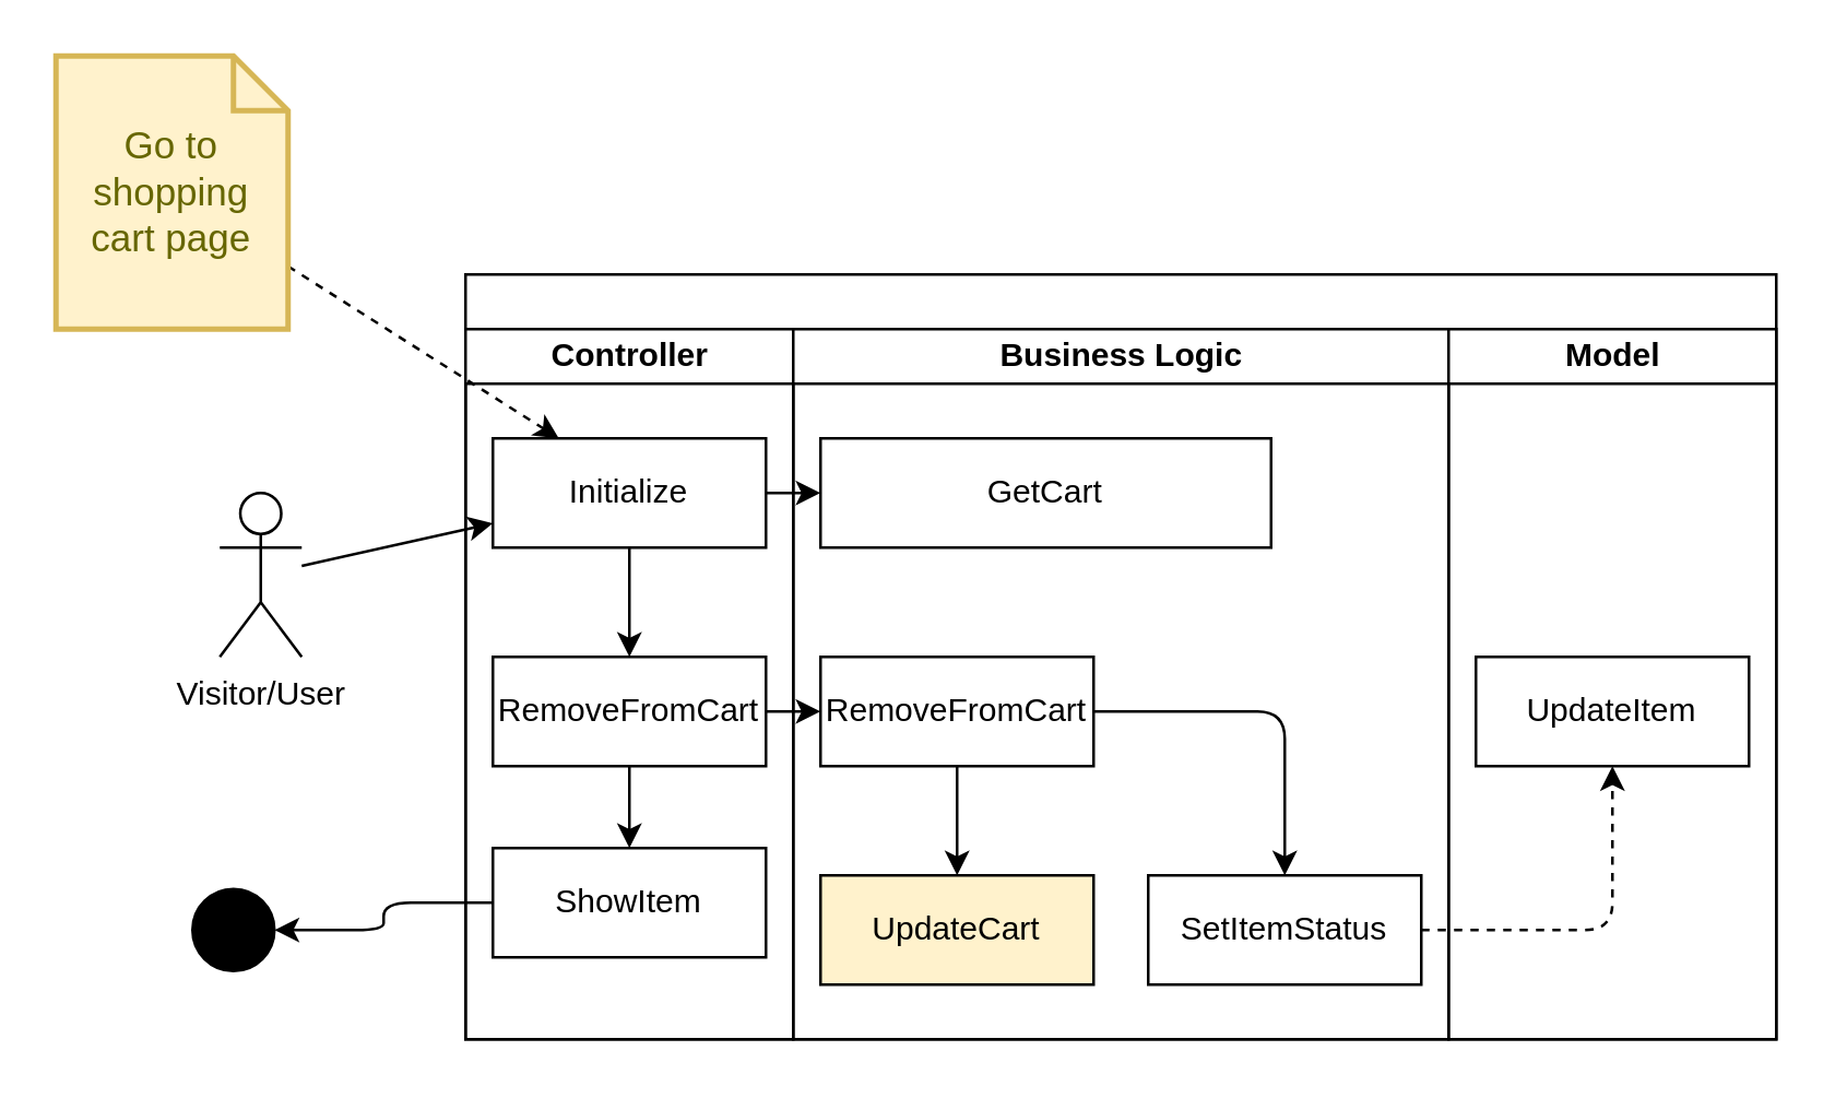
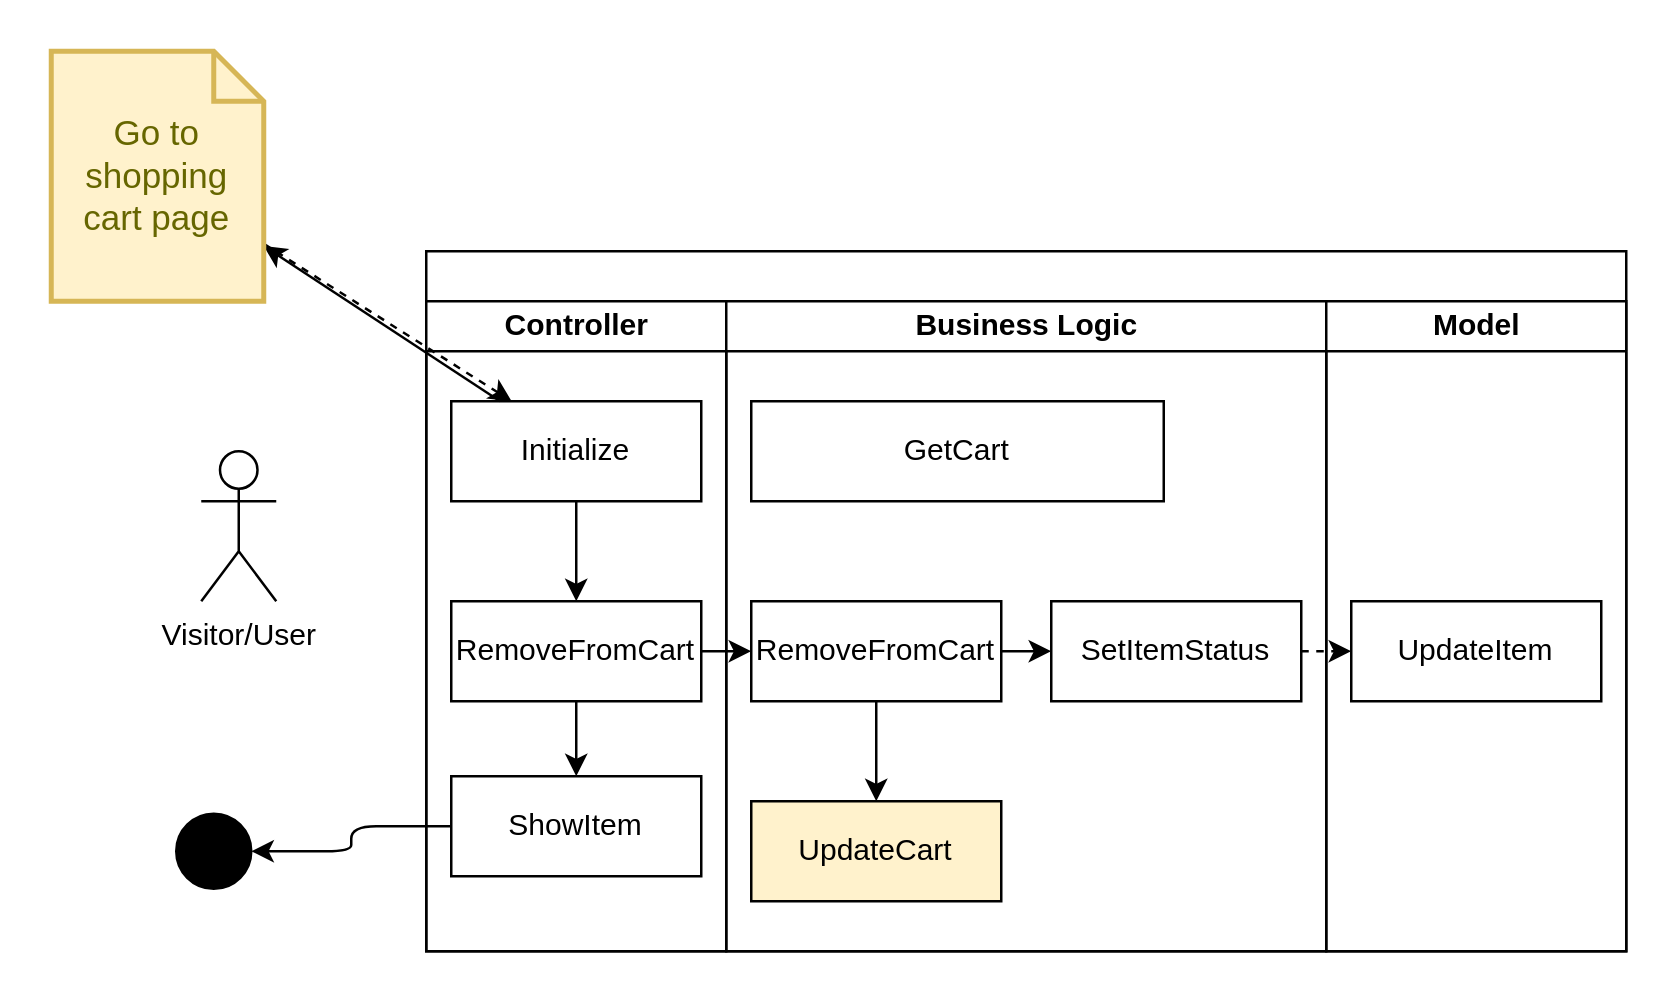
  <mxCell id="0" />
  <mxCell id="1" parent="0" />
  <mxCell id="2" value="" style="swimlane;childLayout=stackLayout;resizeParent=1;resizeParentMax=0;startSize=20;html=1;" parent="1" vertex="1"><mxGeometry x="170" y="100" width="480" height="280" as="geometry" /></mxCell>
  <mxCell id="3" value="Controller" style="swimlane;startSize=20;html=1;" parent="2" vertex="1"><mxGeometry y="20" width="120" height="260" as="geometry" /></mxCell>
  <mxCell id="4" value="" style="edgeStyle=none;html=1;" parent="3" source="5" target="7" edge="1"><mxGeometry relative="1" as="geometry" /></mxCell>
  <mxCell id="5" value="Initialize" style="rounded=0;whiteSpace=wrap;html=1;" parent="3" vertex="1"><mxGeometry x="10" y="40" width="100" height="40" as="geometry" /></mxCell>
  <mxCell id="6" value="" style="edgeStyle=orthogonalEdgeStyle;html=1;fontSize=15;" parent="3" source="7" target="8" edge="1"><mxGeometry relative="1" as="geometry" /></mxCell>
  <mxCell id="7" value="RemoveFromCart" style="rounded=0;whiteSpace=wrap;html=1;" parent="3" vertex="1"><mxGeometry x="10.0" y="120" width="100" height="40" as="geometry" /></mxCell>
  <mxCell id="8" value="ShowItem" style="rounded=0;whiteSpace=wrap;html=1;" parent="3" vertex="1"><mxGeometry x="10.0" y="190" width="100" height="40" as="geometry" /></mxCell>
  <mxCell id="9" value="Business Logic" style="swimlane;startSize=20;html=1;" parent="2" vertex="1"><mxGeometry x="120" y="20" width="240" height="260" as="geometry" /></mxCell>
  <mxCell id="10" value="" style="edgeStyle=none;html=1;" parent="9" source="11" target="12" edge="1"><mxGeometry relative="1" as="geometry" /></mxCell>
  <mxCell id="11" value="RemoveFromCart" style="rounded=0;whiteSpace=wrap;html=1;" parent="9" vertex="1"><mxGeometry x="10.0" y="120" width="100" height="40" as="geometry" /></mxCell>
  <mxCell id="12" value="UpdateCart" style="rounded=0;whiteSpace=wrap;html=1;fillColor=#fff2cc;" parent="9" vertex="1"><mxGeometry x="10.0" y="200" width="100" height="40" as="geometry" /></mxCell>
  <mxCell id="13" value="GetCart" style="rounded=0;whiteSpace=wrap;html=1;" parent="9" vertex="1"><mxGeometry x="10.0" y="40" width="165" height="40" as="geometry" /></mxCell>
  <mxCell id="14" value="Model" style="swimlane;startSize=20;html=1;" parent="2" vertex="1"><mxGeometry x="360" y="20" width="120" height="260" as="geometry" /></mxCell>
  <mxCell id="15" value="UpdateItem" style="rounded=0;whiteSpace=wrap;html=1;" parent="14" vertex="1"><mxGeometry x="10.0" y="120" width="100" height="40" as="geometry" /></mxCell>
  <mxCell id="16" value="" style="edgeStyle=none;html=1;" parent="2" source="7" target="11" edge="1"><mxGeometry relative="1" as="geometry" /></mxCell>
- <mxCell id="17" value="" style="edgeStyle=none;html=1;" parent="2" source="5" target="13" edge="1"><mxGeometry relative="1" as="geometry" /></mxCell>
- <mxCell id="18" style="edgeStyle=none;html=1;" parent="1" source="19" target="5" edge="1"><mxGeometry relative="1" as="geometry" /></mxCell>
+ <mxCell id="17" value="" style="edgeStyle=none;html=1;" parent="2" source="5" target="26" edge="1"><mxGeometry relative="1" as="geometry" /></mxCell>
  <mxCell id="19" value="Visitor/User" style="shape=umlActor;verticalLabelPosition=bottom;verticalAlign=top;html=1;outlineConnect=0;" parent="1" vertex="1"><mxGeometry x="80" y="180" width="30" height="60" as="geometry" /></mxCell>
  <mxCell id="20" value="" style="ellipse;fillColor=strokeColor;fontSize=15;" parent="1" vertex="1"><mxGeometry x="70" y="325" width="30" height="30" as="geometry" /></mxCell>
  <mxCell id="21" style="edgeStyle=orthogonalEdgeStyle;html=1;fontSize=15;" parent="1" source="8" target="20" edge="1"><mxGeometry relative="1" as="geometry" /></mxCell>
  <mxCell id="22" value="" style="edgeStyle=orthogonalEdgeStyle;html=1;dashed=1;" parent="1" source="23" target="15" edge="1"><mxGeometry relative="1" as="geometry" /></mxCell>
- <mxCell id="23" value="SetItemStatus" style="rounded=0;whiteSpace=wrap;html=1;" parent="1" vertex="1"><mxGeometry x="420" y="320" width="100" height="40" as="geometry" /></mxCell>
+ <mxCell id="23" value="SetItemStatus" style="rounded=0;whiteSpace=wrap;html=1;" parent="1" vertex="1"><mxGeometry x="420" y="240" width="100" height="40" as="geometry" /></mxCell>
  <mxCell id="24" value="" style="edgeStyle=orthogonalEdgeStyle;html=1;" parent="1" source="11" target="23" edge="1"><mxGeometry relative="1" as="geometry" /></mxCell>
  <mxCell id="25" style="edgeStyle=none;html=1;dashed=1;" parent="1" source="26" edge="1"><mxGeometry relative="1" as="geometry"><mxPoint x="204.167" y="160" as="targetPoint" /></mxGeometry></mxCell>
  <mxCell id="26" value="Go to shopping cart page" style="shape=note;strokeWidth=2;fontSize=14;size=20;whiteSpace=wrap;html=1;fillColor=#fff2cc;strokeColor=#d6b656;fontColor=#666600;" parent="1" vertex="1"><mxGeometry x="20" y="20" width="85" height="100" as="geometry" /></mxCell>
